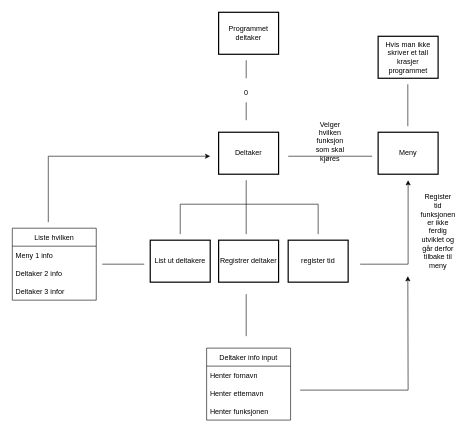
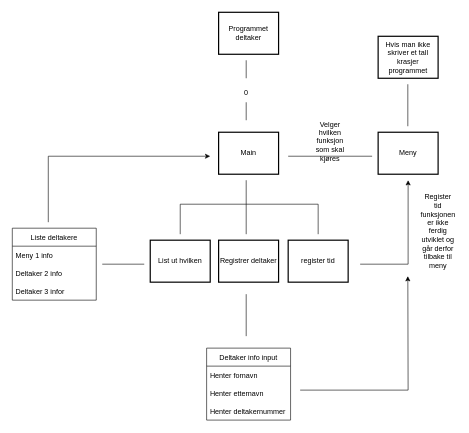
  <mxCell id="0" />
  <mxCell id="1" parent="0" />
- <mxCell id="2" value="Deltaker" style="strokeWidth=2;html=1;shape=mxgraph.lean_mapping.schedule;whiteSpace=wrap;align=center;" vertex="1" parent="1"><mxGeometry x="364" y="220" width="100" height="70" as="geometry" /></mxCell>
+ <mxCell id="2" value="Main" style="strokeWidth=2;html=1;shape=mxgraph.lean_mapping.schedule;whiteSpace=wrap;align=center;" vertex="1" parent="1"><mxGeometry x="364" y="220" width="100" height="70" as="geometry" /></mxCell>
  <mxCell id="3" value="Meny" style="strokeWidth=2;html=1;shape=mxgraph.lean_mapping.schedule;whiteSpace=wrap;align=center;" vertex="1" parent="1"><mxGeometry x="630" y="220" width="100" height="70" as="geometry" /></mxCell>
  <mxCell id="4" value="" style="endArrow=none;html=1;rounded=0;" edge="1" parent="1"><mxGeometry width="50" height="50" relative="1" as="geometry"><mxPoint x="480" y="260" as="sourcePoint" /><mxPoint x="620" y="260" as="targetPoint" /></mxGeometry></mxCell>
  <mxCell id="5" value="" style="endArrow=none;html=1;rounded=0;" edge="1" parent="1"><mxGeometry width="50" height="50" relative="1" as="geometry"><mxPoint x="679.5" y="140" as="sourcePoint" /><mxPoint x="679.5" y="210" as="targetPoint" /></mxGeometry></mxCell>
  <mxCell id="6" value="Hvis man ikke skriver et tall krasjer programmet" style="strokeWidth=2;html=1;shape=mxgraph.lean_mapping.schedule;whiteSpace=wrap;align=center;" vertex="1" parent="1"><mxGeometry x="630" y="60" width="100" height="70" as="geometry" /></mxCell>
  <mxCell id="7" value="register tid" style="strokeWidth=2;html=1;shape=mxgraph.lean_mapping.schedule;whiteSpace=wrap;align=center;" vertex="1" parent="1"><mxGeometry x="480" y="400" width="100" height="70" as="geometry" /></mxCell>
  <mxCell id="8" value="Registrer deltaker" style="strokeWidth=2;html=1;shape=mxgraph.lean_mapping.schedule;whiteSpace=wrap;align=center;" vertex="1" parent="1"><mxGeometry x="364" y="400" width="100" height="70" as="geometry" /></mxCell>
- <mxCell id="9" value="List ut deltakere" style="strokeWidth=2;html=1;shape=mxgraph.lean_mapping.schedule;whiteSpace=wrap;align=center;" vertex="1" parent="1"><mxGeometry x="250" y="400" width="100" height="70" as="geometry" /></mxCell>
+ <mxCell id="9" value="List ut hvilken" style="strokeWidth=2;html=1;shape=mxgraph.lean_mapping.schedule;whiteSpace=wrap;align=center;" vertex="1" parent="1"><mxGeometry x="250" y="400" width="100" height="70" as="geometry" /></mxCell>
  <mxCell id="10" value="" style="endArrow=none;html=1;rounded=0;" edge="1" parent="1"><mxGeometry width="50" height="50" relative="1" as="geometry"><mxPoint x="410" y="170" as="sourcePoint" /><mxPoint x="410" y="200" as="targetPoint" /></mxGeometry></mxCell>
  <mxCell id="11" value="Programmet deltaker" style="strokeWidth=2;html=1;shape=mxgraph.lean_mapping.schedule;whiteSpace=wrap;align=center;" vertex="1" parent="1"><mxGeometry x="364" y="20" width="100" height="70" as="geometry" /></mxCell>
  <mxCell id="12" value="0" style="text;html=1;strokeColor=none;fillColor=none;align=center;verticalAlign=middle;whiteSpace=wrap;rounded=0;" vertex="1" parent="1"><mxGeometry x="380" y="140" width="60" height="30" as="geometry" /></mxCell>
  <mxCell id="13" value="" style="endArrow=none;html=1;rounded=0;" edge="1" parent="1"><mxGeometry width="50" height="50" relative="1" as="geometry"><mxPoint x="410" y="100" as="sourcePoint" /><mxPoint x="410" y="130" as="targetPoint" /></mxGeometry></mxCell>
  <mxCell id="14" value="Velger hvilken funksjon som skal kjøres" style="text;html=1;strokeColor=none;fillColor=none;align=center;verticalAlign=middle;whiteSpace=wrap;rounded=0;" vertex="1" parent="1"><mxGeometry x="520" y="220" width="60" height="30" as="geometry" /></mxCell>
  <mxCell id="15" value="" style="endArrow=none;html=1;rounded=0;" edge="1" parent="1"><mxGeometry width="50" height="50" relative="1" as="geometry"><mxPoint x="410" y="340" as="sourcePoint" /><mxPoint x="410" y="300" as="targetPoint" /></mxGeometry></mxCell>
  <mxCell id="16" value="" style="endArrow=none;html=1;rounded=0;" edge="1" parent="1"><mxGeometry width="50" height="50" relative="1" as="geometry"><mxPoint x="300" y="340" as="sourcePoint" /><mxPoint x="530" y="340" as="targetPoint" /></mxGeometry></mxCell>
  <mxCell id="17" value="" style="endArrow=none;html=1;rounded=0;" edge="1" parent="1"><mxGeometry width="50" height="50" relative="1" as="geometry"><mxPoint x="300" y="390" as="sourcePoint" /><mxPoint x="300" y="340" as="targetPoint" /></mxGeometry></mxCell>
  <mxCell id="18" value="" style="endArrow=none;html=1;rounded=0;" edge="1" parent="1"><mxGeometry width="50" height="50" relative="1" as="geometry"><mxPoint x="410" y="390" as="sourcePoint" /><mxPoint x="410" y="340" as="targetPoint" /></mxGeometry></mxCell>
  <mxCell id="19" value="" style="endArrow=none;html=1;rounded=0;" edge="1" parent="1"><mxGeometry width="50" height="50" relative="1" as="geometry"><mxPoint x="530" y="390" as="sourcePoint" /><mxPoint x="530" y="340" as="targetPoint" /></mxGeometry></mxCell>
  <mxCell id="20" value="" style="endArrow=none;html=1;rounded=0;" edge="1" parent="1"><mxGeometry width="50" height="50" relative="1" as="geometry"><mxPoint x="680" y="440" as="sourcePoint" /><mxPoint x="600" y="440" as="targetPoint" /></mxGeometry></mxCell>
  <mxCell id="21" value="Register tid funksjonen er ikke ferdig utviklet og går derfor tilbake til meny" style="text;html=1;strokeColor=none;fillColor=none;align=center;verticalAlign=middle;whiteSpace=wrap;rounded=0;" vertex="1" parent="1"><mxGeometry x="700" y="370" width="60" height="30" as="geometry" /></mxCell>
- <mxCell id="22" value="Liste hvilken" style="swimlane;fontStyle=0;childLayout=stackLayout;horizontal=1;startSize=30;horizontalStack=0;resizeParent=1;resizeParentMax=0;resizeLast=0;collapsible=1;marginBottom=0;" vertex="1" parent="1"><mxGeometry x="20" y="380" width="140" height="120" as="geometry" /></mxCell>
+ <mxCell id="22" value="Liste deltakere" style="swimlane;fontStyle=0;childLayout=stackLayout;horizontal=1;startSize=30;horizontalStack=0;resizeParent=1;resizeParentMax=0;resizeLast=0;collapsible=1;marginBottom=0;" vertex="1" parent="1"><mxGeometry x="20" y="380" width="140" height="120" as="geometry" /></mxCell>
  <mxCell id="23" value="Meny 1 info" style="text;strokeColor=none;fillColor=none;align=left;verticalAlign=middle;spacingLeft=4;spacingRight=4;overflow=hidden;points=[[0,0.5],[1,0.5]];portConstraint=eastwest;rotatable=0;" vertex="1" parent="22"><mxGeometry y="30" width="140" height="30" as="geometry" /></mxCell>
  <mxCell id="24" value="Deltaker 2 info" style="text;strokeColor=none;fillColor=none;align=left;verticalAlign=middle;spacingLeft=4;spacingRight=4;overflow=hidden;points=[[0,0.5],[1,0.5]];portConstraint=eastwest;rotatable=0;" vertex="1" parent="22"><mxGeometry y="60" width="140" height="30" as="geometry" /></mxCell>
  <mxCell id="25" value="Deltaker 3 infor" style="text;strokeColor=none;fillColor=none;align=left;verticalAlign=middle;spacingLeft=4;spacingRight=4;overflow=hidden;points=[[0,0.5],[1,0.5]];portConstraint=eastwest;rotatable=0;" vertex="1" parent="22"><mxGeometry y="90" width="140" height="30" as="geometry" /></mxCell>
  <mxCell id="26" value="" style="endArrow=none;html=1;rounded=0;" edge="1" parent="1"><mxGeometry width="50" height="50" relative="1" as="geometry"><mxPoint x="170" y="440" as="sourcePoint" /><mxPoint x="240" y="440" as="targetPoint" /></mxGeometry></mxCell>
  <mxCell id="27" value="" style="endArrow=none;html=1;rounded=0;" edge="1" parent="1"><mxGeometry width="50" height="50" relative="1" as="geometry"><mxPoint x="80" y="260" as="sourcePoint" /><mxPoint x="80" y="370" as="targetPoint" /></mxGeometry></mxCell>
  <mxCell id="28" value="" style="endArrow=classic;html=1;rounded=0;" edge="1" parent="1"><mxGeometry width="50" height="50" relative="1" as="geometry"><mxPoint x="80" y="260" as="sourcePoint" /><mxPoint x="350" y="260" as="targetPoint" /></mxGeometry></mxCell>
  <mxCell id="29" value="" style="endArrow=classic;html=1;rounded=0;" edge="1" parent="1"><mxGeometry width="50" height="50" relative="1" as="geometry"><mxPoint x="680" y="440" as="sourcePoint" /><mxPoint x="680" y="300" as="targetPoint" /></mxGeometry></mxCell>
  <mxCell id="30" value="" style="endArrow=none;html=1;rounded=0;" edge="1" parent="1"><mxGeometry width="50" height="50" relative="1" as="geometry"><mxPoint x="410" y="560" as="sourcePoint" /><mxPoint x="410" y="490" as="targetPoint" /></mxGeometry></mxCell>
  <mxCell id="31" value="Deltaker info input" style="swimlane;fontStyle=0;childLayout=stackLayout;horizontal=1;startSize=30;horizontalStack=0;resizeParent=1;resizeParentMax=0;resizeLast=0;collapsible=1;marginBottom=0;" vertex="1" parent="1"><mxGeometry x="344" y="580" width="140" height="120" as="geometry" /></mxCell>
  <mxCell id="32" value="Henter fornavn" style="text;strokeColor=none;fillColor=none;align=left;verticalAlign=middle;spacingLeft=4;spacingRight=4;overflow=hidden;points=[[0,0.5],[1,0.5]];portConstraint=eastwest;rotatable=0;" vertex="1" parent="31"><mxGeometry y="30" width="140" height="30" as="geometry" /></mxCell>
  <mxCell id="33" value="Henter etternavn" style="text;strokeColor=none;fillColor=none;align=left;verticalAlign=middle;spacingLeft=4;spacingRight=4;overflow=hidden;points=[[0,0.5],[1,0.5]];portConstraint=eastwest;rotatable=0;" vertex="1" parent="31"><mxGeometry y="60" width="140" height="30" as="geometry" /></mxCell>
- <mxCell id="34" value="Henter funksjonen" style="text;strokeColor=none;fillColor=none;align=left;verticalAlign=middle;spacingLeft=4;spacingRight=4;overflow=hidden;points=[[0,0.5],[1,0.5]];portConstraint=eastwest;rotatable=0;" vertex="1" parent="31"><mxGeometry y="90" width="140" height="30" as="geometry" /></mxCell>
+ <mxCell id="34" value="Henter deltakernummer" style="text;strokeColor=none;fillColor=none;align=left;verticalAlign=middle;spacingLeft=4;spacingRight=4;overflow=hidden;points=[[0,0.5],[1,0.5]];portConstraint=eastwest;rotatable=0;" vertex="1" parent="31"><mxGeometry y="90" width="140" height="30" as="geometry" /></mxCell>
  <mxCell id="35" value="" style="endArrow=classic;html=1;rounded=0;" edge="1" parent="1"><mxGeometry width="50" height="50" relative="1" as="geometry"><mxPoint x="680" y="650" as="sourcePoint" /><mxPoint x="679.5" y="460" as="targetPoint" /></mxGeometry></mxCell>
  <mxCell id="36" value="" style="endArrow=none;html=1;rounded=0;" edge="1" parent="1"><mxGeometry width="50" height="50" relative="1" as="geometry"><mxPoint x="500" y="650" as="sourcePoint" /><mxPoint x="680" y="650" as="targetPoint" /></mxGeometry></mxCell>
